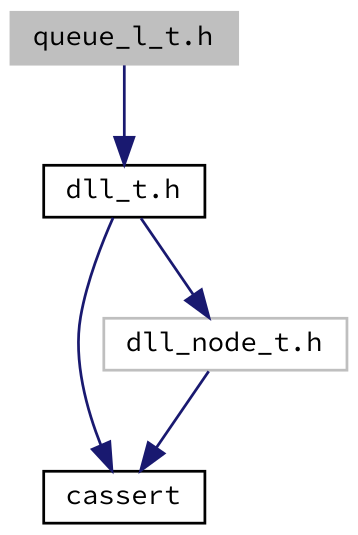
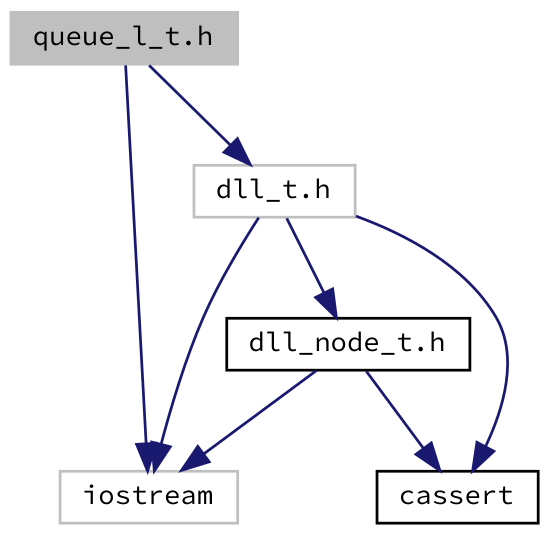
  digraph {
    fontname="Source Code Pro"
    node [color=black fillcolor=white fontname="Source Code Pro" fontsize=10 shape=record style=filled]
    edge [color=midnightblue fontname="Source Code Pro" fontsize=10 labelfontname=Helvetica labelfontsize=10 style=solid]
    n1 [color=grey75 fillcolor=grey75 fontcolor=black height=0.2 label="queue_l_t.h" width=0.4]
-   n3 [height=0.2 label="dll_t.h" width=0.4]
+   n2 [color=grey75 height=0.2 label=iostream width=0.4]
+   n3 [color=grey75 height=0.2 label="dll_t.h" width=0.4]
    n4 [height=0.2 label=cassert width=0.4]
-   n5 [color=grey75 height=0.2 label="dll_node_t.h" width=0.4]
+   n5 [height=0.2 label="dll_node_t.h" width=0.4]
+   n1 -> n2
    n1 -> n3
+   n3 -> n2
    n3 -> n4
    n3 -> n5
+   n5 -> n2
    n5 -> n4
  }
